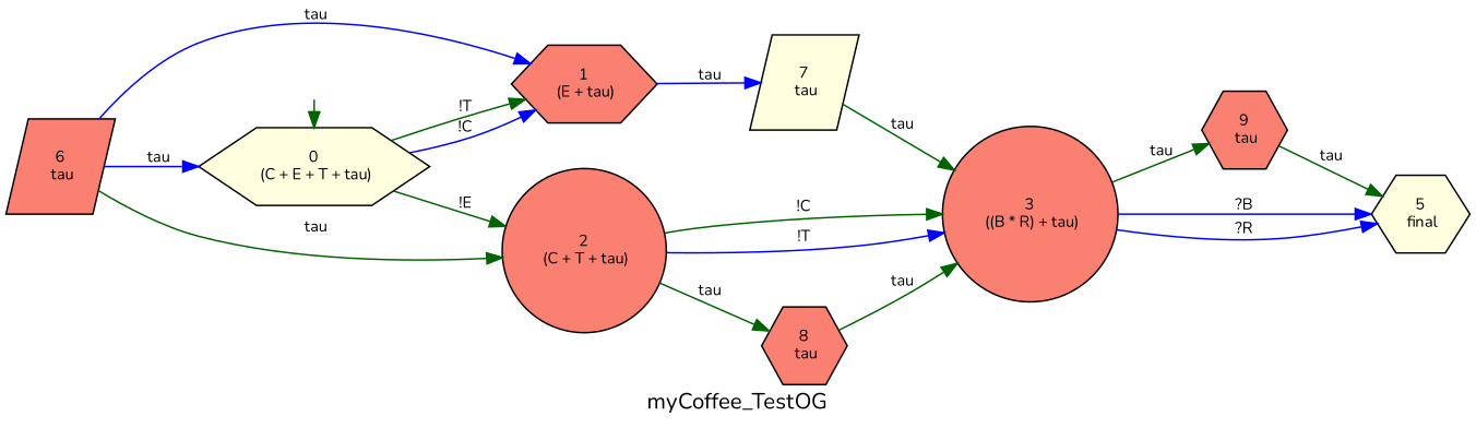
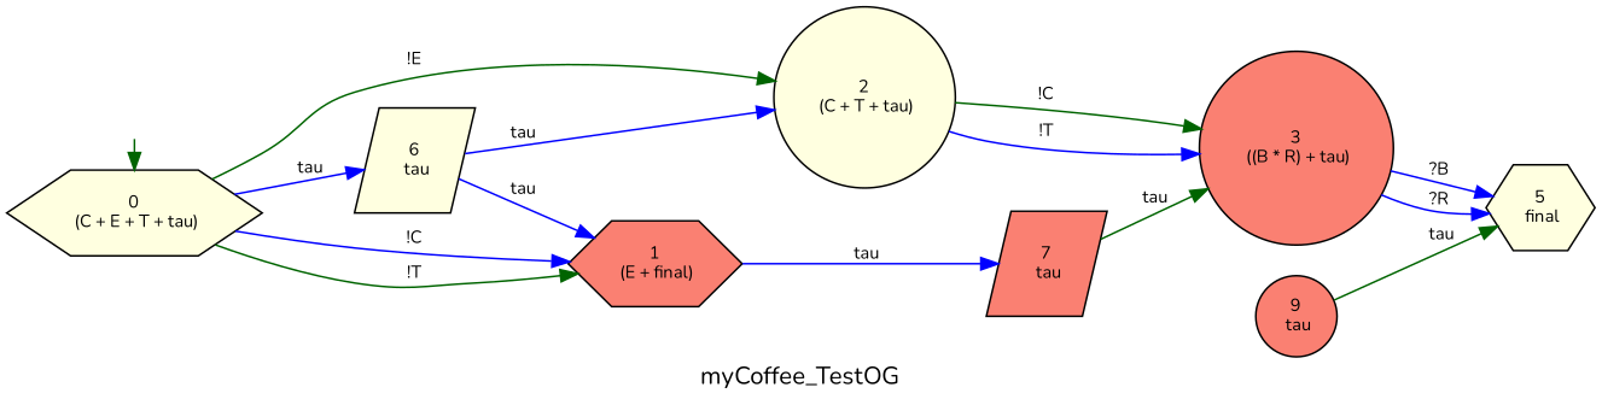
  digraph {
    fontname=Nunito
    label=myCoffee_TestOG
    rankdir=LR
    node [fontname=Nunito fontsize=10 style=filled fillcolor=salmon shape=hexagon]
    edge [color=darkgreen fontname=Nunito fontsize=10]
    q_0 [height=0.01 style=invis width=0.01 fillcolor="" shape=""]
    n2 [fillcolor=lightyellow label="0\n (C + E + T + tau)"]
-   n3 [label="6\n tau" shape=parallelogram]
-   n4 [label="2\n (C + T + tau)" shape=circle]
-   n5 [label="1\n (E + tau)"]
+   n3 [fillcolor=lightyellow label="6\n tau" shape=parallelogram]
+   n4 [fillcolor=lightyellow label="2\n (C + T + tau)" shape=circle]
+   n5 [label="1\n (E + final)"]
    n6 [label="3\n ((B * R) + tau)" shape=circle]
-   n7 [label="8\n tau"]
-   n8 [fillcolor=lightyellow label="7\n tau" shape=parallelogram]
-   n9 [label="9\n tau"]
+   n8 [label="7\n tau" shape=parallelogram]
+   n9 [label="9\n tau" shape=circle]
    n10 [fillcolor=lightyellow label="5\n final"]
    q_0 -> n2 [minlen=0.5]
-   n3 -> n2 [color=blue label=" tau"]
+   n2 -> n3 [color=blue label=" tau"]
    n2 -> n4 [label="!E"]
    n2 -> n5 [color=blue label="!C"]
    n2 -> n5 [label="!T"]
-   n3 -> n4 [label=" tau"]
+   n3 -> n4 [color=blue label=" tau"]
    n3 -> n5 [color=blue label=" tau"]
    n4 -> n6 [label="!C"]
    n4 -> n6 [color=blue label="!T"]
-   n4 -> n7 [label=" tau"]
    n5 -> n8 [color=blue label=" tau"]
-   n6 -> n9 [label=" tau"]
    n6 -> n10 [color=blue label="?B"]
    n6 -> n10 [color=blue label="?R"]
-   n7 -> n6 [label=" tau"]
    n8 -> n6 [label=" tau"]
    n9 -> n10 [label=" tau"]
  }
